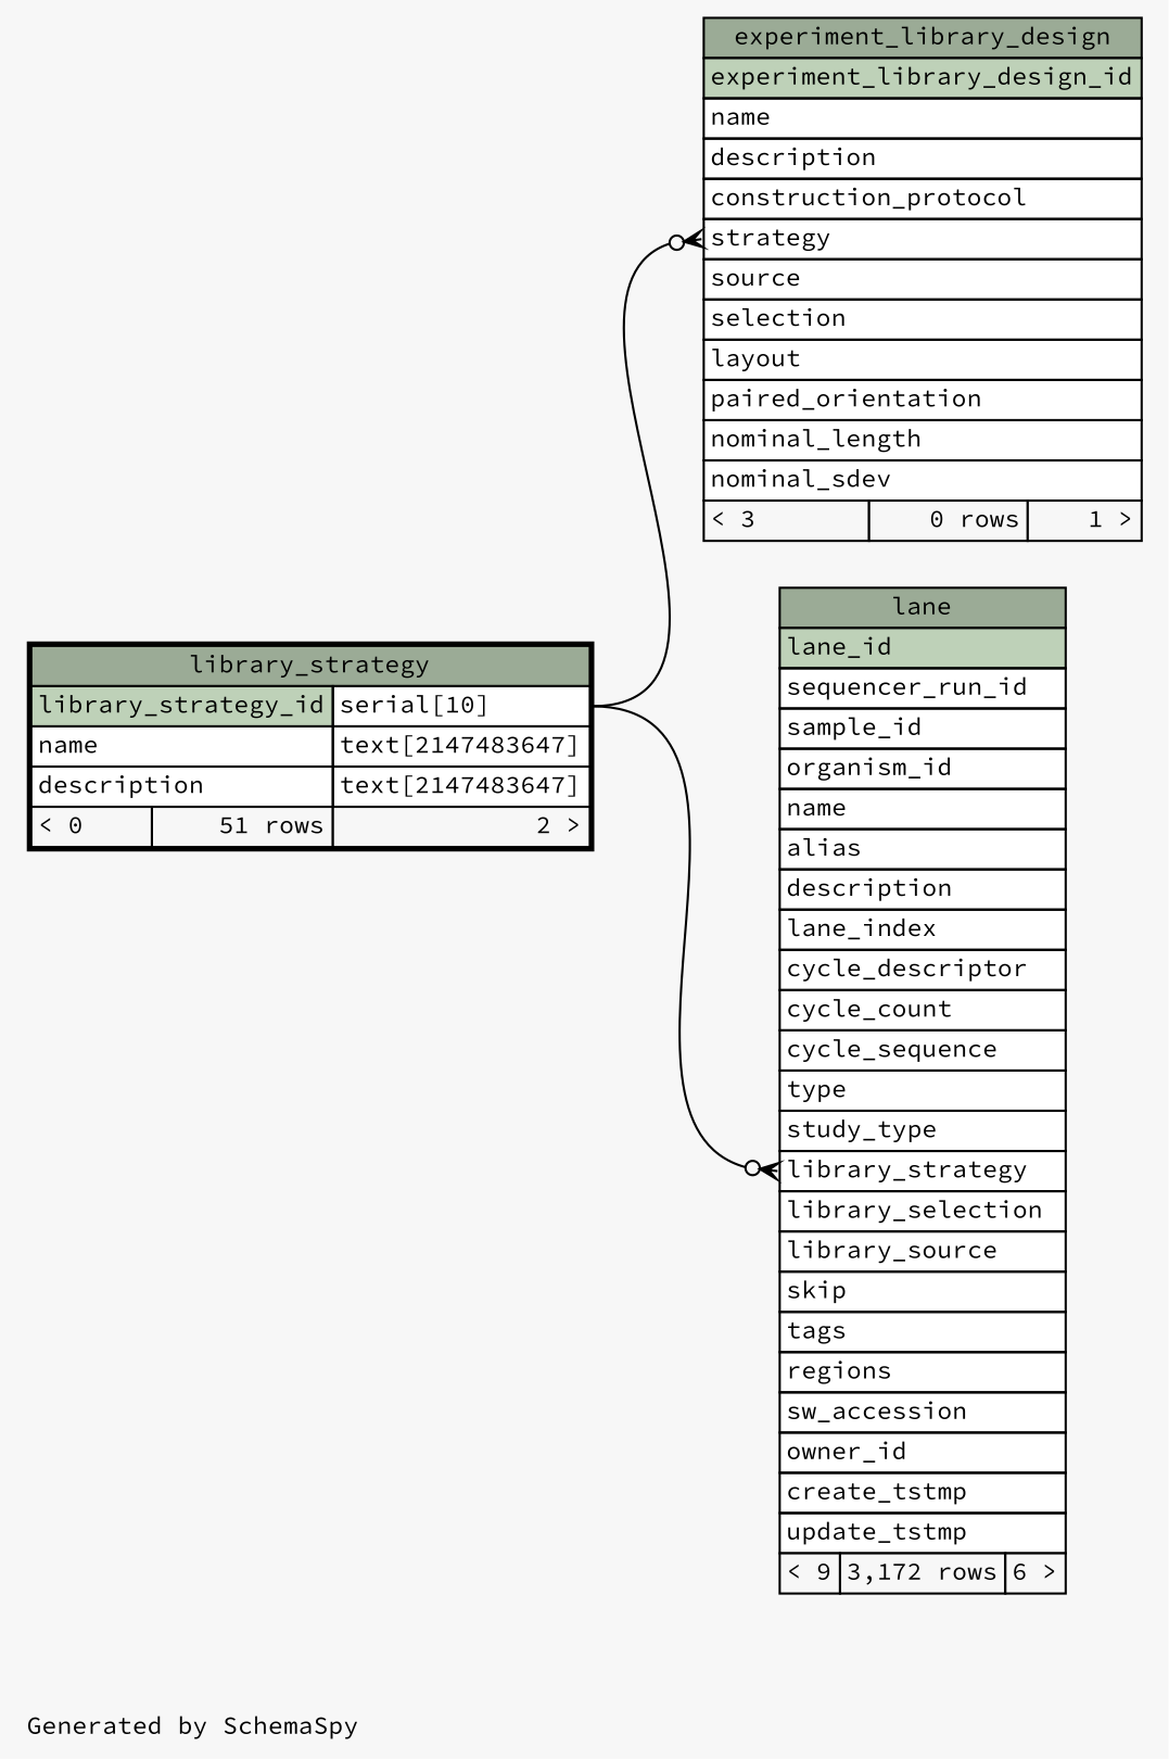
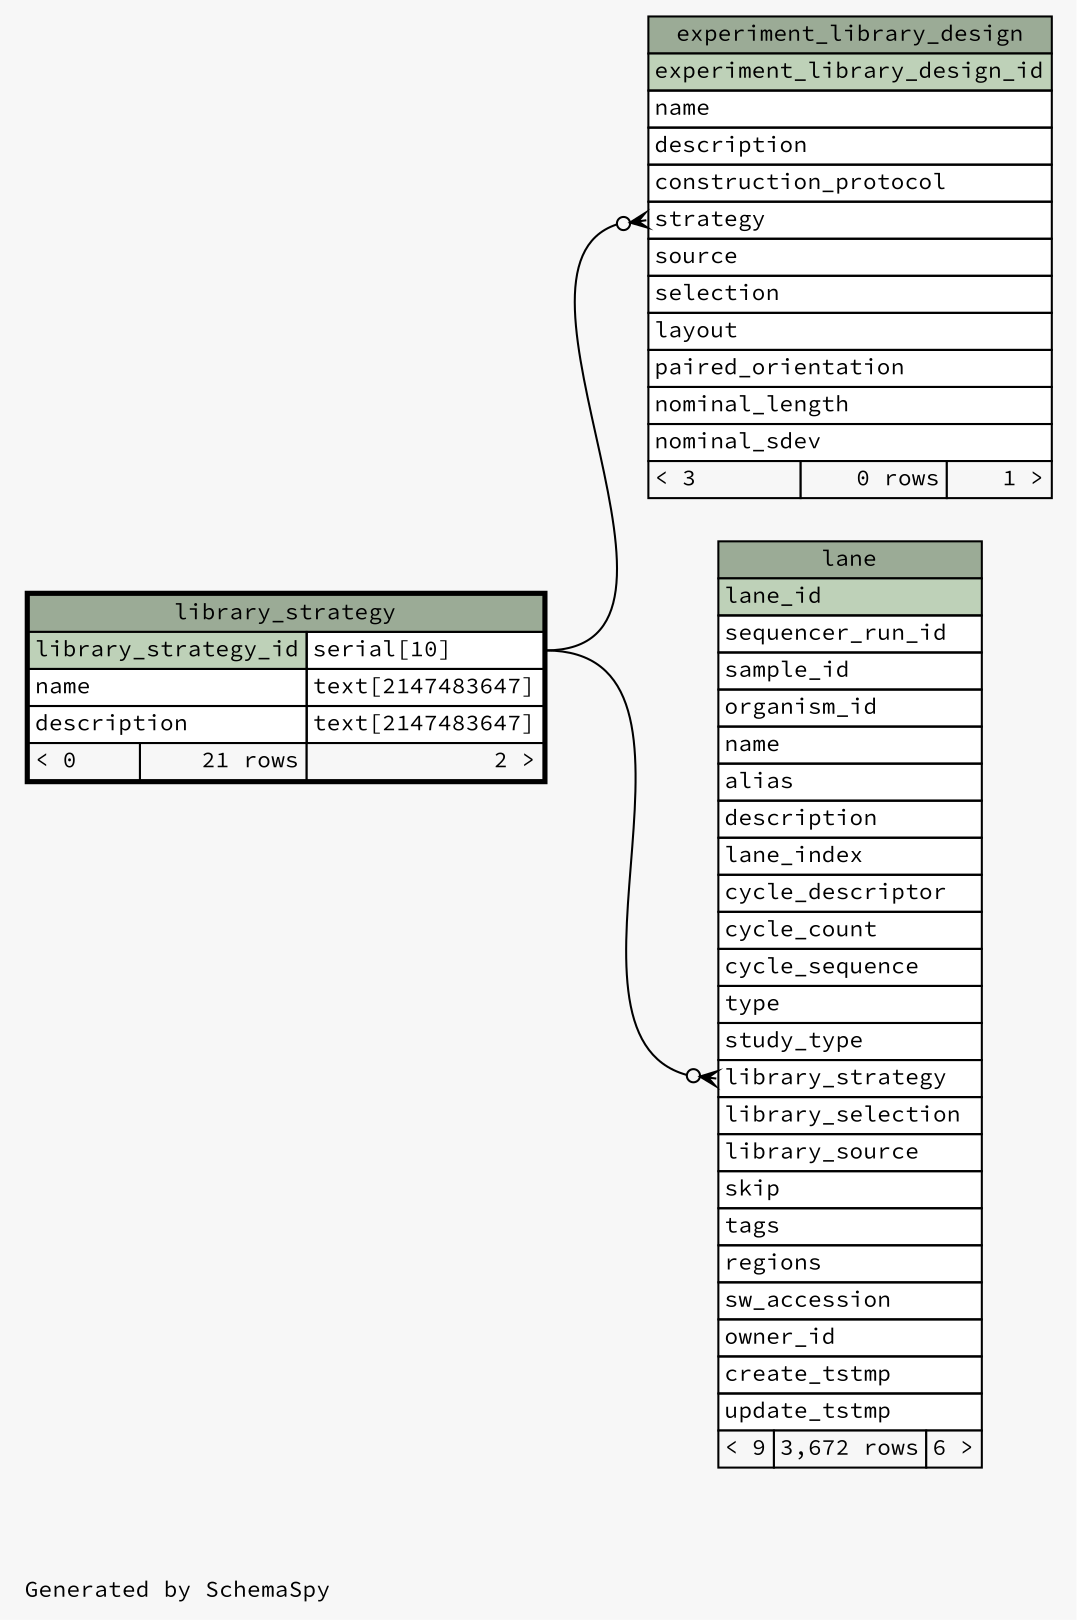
  digraph {
    bgcolor="#f7f7f7"
    fontname="Source Code Pro"
    fontsize=11
    label="\nGenerated by SchemaSpy"
    labeljust=l
    nodesep=0.18
    rankdir=RL
    ranksep=0.46
    node [fontname="Source Code Pro" fontsize=11 shape=plaintext]
    edge [arrowhead=none arrowsize=0.8 arrowtail=crowodot dir=back fontname="Source Code Pro" headport="library_strategy_id.type:e"]
    n1 [label=<     <TABLE BORDER="0" CELLBORDER="1" CELLSPACING="0" BGCOLOR="#ffffff">       <TR><TD COLSPAN="3" BGCOLOR="#9bab96" ALIGN="CENTER">experiment_library_design</TD></TR>       <TR><TD PORT="experiment_library_design_id" COLSPAN="3" BGCOLOR="#bed1b8" ALIGN="LEFT">experiment_library_design_id</TD></TR>       <TR><TD PORT="name" COLSPAN="3" ALIGN="LEFT">name</TD></TR>       <TR><TD PORT="description" COLSPAN="3" ALIGN="LEFT">description</TD></TR>       <TR><TD PORT="construction_protocol" COLSPAN="3" ALIGN="LEFT">construction_protocol</TD></TR>       <TR><TD PORT="strategy" COLSPAN="3" ALIGN="LEFT">strategy</TD></TR>       <TR><TD PORT="source" COLSPAN="3" ALIGN="LEFT">source</TD></TR>       <TR><TD PORT="selection" COLSPAN="3" ALIGN="LEFT">selection</TD></TR>       <TR><TD PORT="layout" COLSPAN="3" ALIGN="LEFT">layout</TD></TR>       <TR><TD PORT="paired_orientation" COLSPAN="3" ALIGN="LEFT">paired_orientation</TD></TR>       <TR><TD PORT="nominal_length" COLSPAN="3" ALIGN="LEFT">nominal_length</TD></TR>       <TR><TD PORT="nominal_sdev" COLSPAN="3" ALIGN="LEFT">nominal_sdev</TD></TR>       <TR><TD ALIGN="LEFT" BGCOLOR="#f7f7f7">&lt; 3</TD><TD ALIGN="RIGHT" BGCOLOR="#f7f7f7">0 rows</TD><TD ALIGN="RIGHT" BGCOLOR="#f7f7f7">1 &gt;</TD></TR>     </TABLE>>]
-   n2 [label=<     <TABLE BORDER="2" CELLBORDER="1" CELLSPACING="0" BGCOLOR="#ffffff">       <TR><TD COLSPAN="3" BGCOLOR="#9bab96" ALIGN="CENTER">library_strategy</TD></TR>       <TR><TD PORT="library_strategy_id" COLSPAN="2" BGCOLOR="#bed1b8" ALIGN="LEFT">library_strategy_id</TD><TD PORT="library_strategy_id.type" ALIGN="LEFT">serial[10]</TD></TR>       <TR><TD PORT="name" COLSPAN="2" ALIGN="LEFT">name</TD><TD PORT="name.type" ALIGN="LEFT">text[2147483647]</TD></TR>       <TR><TD PORT="description" COLSPAN="2" ALIGN="LEFT">description</TD><TD PORT="description.type" ALIGN="LEFT">text[2147483647]</TD></TR>       <TR><TD ALIGN="LEFT" BGCOLOR="#f7f7f7">&lt; 0</TD><TD ALIGN="RIGHT" BGCOLOR="#f7f7f7">51 rows</TD><TD ALIGN="RIGHT" BGCOLOR="#f7f7f7">2 &gt;</TD></TR>     </TABLE>>]
-   n3 [label=<     <TABLE BORDER="0" CELLBORDER="1" CELLSPACING="0" BGCOLOR="#ffffff">       <TR><TD COLSPAN="3" BGCOLOR="#9bab96" ALIGN="CENTER">lane</TD></TR>       <TR><TD PORT="lane_id" COLSPAN="3" BGCOLOR="#bed1b8" ALIGN="LEFT">lane_id</TD></TR>       <TR><TD PORT="sequencer_run_id" COLSPAN="3" ALIGN="LEFT">sequencer_run_id</TD></TR>       <TR><TD PORT="sample_id" COLSPAN="3" ALIGN="LEFT">sample_id</TD></TR>       <TR><TD PORT="organism_id" COLSPAN="3" ALIGN="LEFT">organism_id</TD></TR>       <TR><TD PORT="name" COLSPAN="3" ALIGN="LEFT">name</TD></TR>       <TR><TD PORT="alias" COLSPAN="3" ALIGN="LEFT">alias</TD></TR>       <TR><TD PORT="description" COLSPAN="3" ALIGN="LEFT">description</TD></TR>       <TR><TD PORT="lane_index" COLSPAN="3" ALIGN="LEFT">lane_index</TD></TR>       <TR><TD PORT="cycle_descriptor" COLSPAN="3" ALIGN="LEFT">cycle_descriptor</TD></TR>       <TR><TD PORT="cycle_count" COLSPAN="3" ALIGN="LEFT">cycle_count</TD></TR>       <TR><TD PORT="cycle_sequence" COLSPAN="3" ALIGN="LEFT">cycle_sequence</TD></TR>       <TR><TD PORT="type" COLSPAN="3" ALIGN="LEFT">type</TD></TR>       <TR><TD PORT="study_type" COLSPAN="3" ALIGN="LEFT">study_type</TD></TR>       <TR><TD PORT="library_strategy" COLSPAN="3" ALIGN="LEFT">library_strategy</TD></TR>       <TR><TD PORT="library_selection" COLSPAN="3" ALIGN="LEFT">library_selection</TD></TR>       <TR><TD PORT="library_source" COLSPAN="3" ALIGN="LEFT">library_source</TD></TR>       <TR><TD PORT="skip" COLSPAN="3" ALIGN="LEFT">skip</TD></TR>       <TR><TD PORT="tags" COLSPAN="3" ALIGN="LEFT">tags</TD></TR>       <TR><TD PORT="regions" COLSPAN="3" ALIGN="LEFT">regions</TD></TR>       <TR><TD PORT="sw_accession" COLSPAN="3" ALIGN="LEFT">sw_accession</TD></TR>       <TR><TD PORT="owner_id" COLSPAN="3" ALIGN="LEFT">owner_id</TD></TR>       <TR><TD PORT="create_tstmp" COLSPAN="3" ALIGN="LEFT">create_tstmp</TD></TR>       <TR><TD PORT="update_tstmp" COLSPAN="3" ALIGN="LEFT">update_tstmp</TD></TR>       <TR><TD ALIGN="LEFT" BGCOLOR="#f7f7f7">&lt; 9</TD><TD ALIGN="RIGHT" BGCOLOR="#f7f7f7">3,172 rows</TD><TD ALIGN="RIGHT" BGCOLOR="#f7f7f7">6 &gt;</TD></TR>     </TABLE>>]
+   n2 [label=<     <TABLE BORDER="2" CELLBORDER="1" CELLSPACING="0" BGCOLOR="#ffffff">       <TR><TD COLSPAN="3" BGCOLOR="#9bab96" ALIGN="CENTER">library_strategy</TD></TR>       <TR><TD PORT="library_strategy_id" COLSPAN="2" BGCOLOR="#bed1b8" ALIGN="LEFT">library_strategy_id</TD><TD PORT="library_strategy_id.type" ALIGN="LEFT">serial[10]</TD></TR>       <TR><TD PORT="name" COLSPAN="2" ALIGN="LEFT">name</TD><TD PORT="name.type" ALIGN="LEFT">text[2147483647]</TD></TR>       <TR><TD PORT="description" COLSPAN="2" ALIGN="LEFT">description</TD><TD PORT="description.type" ALIGN="LEFT">text[2147483647]</TD></TR>       <TR><TD ALIGN="LEFT" BGCOLOR="#f7f7f7">&lt; 0</TD><TD ALIGN="RIGHT" BGCOLOR="#f7f7f7">21 rows</TD><TD ALIGN="RIGHT" BGCOLOR="#f7f7f7">2 &gt;</TD></TR>     </TABLE>>]
+   n3 [label=<     <TABLE BORDER="0" CELLBORDER="1" CELLSPACING="0" BGCOLOR="#ffffff">       <TR><TD COLSPAN="3" BGCOLOR="#9bab96" ALIGN="CENTER">lane</TD></TR>       <TR><TD PORT="lane_id" COLSPAN="3" BGCOLOR="#bed1b8" ALIGN="LEFT">lane_id</TD></TR>       <TR><TD PORT="sequencer_run_id" COLSPAN="3" ALIGN="LEFT">sequencer_run_id</TD></TR>       <TR><TD PORT="sample_id" COLSPAN="3" ALIGN="LEFT">sample_id</TD></TR>       <TR><TD PORT="organism_id" COLSPAN="3" ALIGN="LEFT">organism_id</TD></TR>       <TR><TD PORT="name" COLSPAN="3" ALIGN="LEFT">name</TD></TR>       <TR><TD PORT="alias" COLSPAN="3" ALIGN="LEFT">alias</TD></TR>       <TR><TD PORT="description" COLSPAN="3" ALIGN="LEFT">description</TD></TR>       <TR><TD PORT="lane_index" COLSPAN="3" ALIGN="LEFT">lane_index</TD></TR>       <TR><TD PORT="cycle_descriptor" COLSPAN="3" ALIGN="LEFT">cycle_descriptor</TD></TR>       <TR><TD PORT="cycle_count" COLSPAN="3" ALIGN="LEFT">cycle_count</TD></TR>       <TR><TD PORT="cycle_sequence" COLSPAN="3" ALIGN="LEFT">cycle_sequence</TD></TR>       <TR><TD PORT="type" COLSPAN="3" ALIGN="LEFT">type</TD></TR>       <TR><TD PORT="study_type" COLSPAN="3" ALIGN="LEFT">study_type</TD></TR>       <TR><TD PORT="library_strategy" COLSPAN="3" ALIGN="LEFT">library_strategy</TD></TR>       <TR><TD PORT="library_selection" COLSPAN="3" ALIGN="LEFT">library_selection</TD></TR>       <TR><TD PORT="library_source" COLSPAN="3" ALIGN="LEFT">library_source</TD></TR>       <TR><TD PORT="skip" COLSPAN="3" ALIGN="LEFT">skip</TD></TR>       <TR><TD PORT="tags" COLSPAN="3" ALIGN="LEFT">tags</TD></TR>       <TR><TD PORT="regions" COLSPAN="3" ALIGN="LEFT">regions</TD></TR>       <TR><TD PORT="sw_accession" COLSPAN="3" ALIGN="LEFT">sw_accession</TD></TR>       <TR><TD PORT="owner_id" COLSPAN="3" ALIGN="LEFT">owner_id</TD></TR>       <TR><TD PORT="create_tstmp" COLSPAN="3" ALIGN="LEFT">create_tstmp</TD></TR>       <TR><TD PORT="update_tstmp" COLSPAN="3" ALIGN="LEFT">update_tstmp</TD></TR>       <TR><TD ALIGN="LEFT" BGCOLOR="#f7f7f7">&lt; 9</TD><TD ALIGN="RIGHT" BGCOLOR="#f7f7f7">3,672 rows</TD><TD ALIGN="RIGHT" BGCOLOR="#f7f7f7">6 &gt;</TD></TR>     </TABLE>>]
    n1 -> n2 [tailport="strategy:w"]
    n3 -> n2 [tailport="library_strategy:w"]
  }
